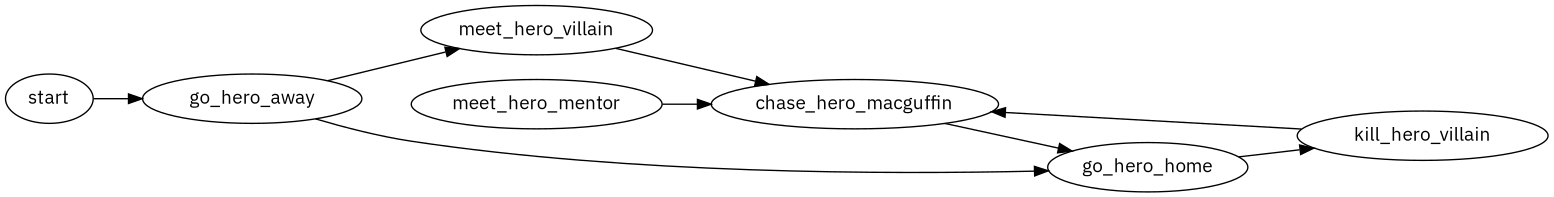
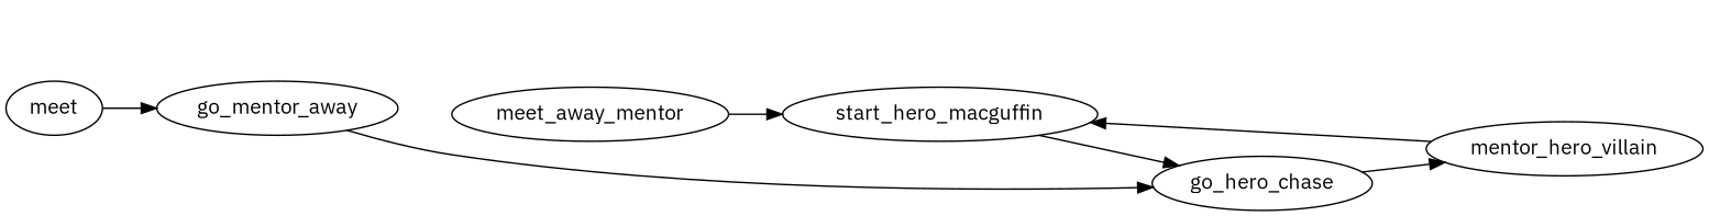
  digraph {
    fontname="IBM Plex Sans"
    rankdir=LR
    node [fontname="IBM Plex Sans"]
    edge [fontname="IBM Plex Sans"]
-   start
-   go_hero_away
-   meet_hero_villain
-   go_hero_home
-   chase_hero_macguffin
-   meet_hero_mentor
-   kill_hero_villain
+   start [label=meet]
+   go_hero_away [label=go_mentor_away]
+   go_hero_home [label=go_hero_chase]
+   chase_hero_macguffin [label=start_hero_macguffin]
+   meet_hero_mentor [label=meet_away_mentor]
+   kill_hero_villain [label=mentor_hero_villain]
    start -> go_hero_away
-   go_hero_away -> meet_hero_villain
    go_hero_away -> go_hero_home
-   meet_hero_villain -> chase_hero_macguffin
    go_hero_home -> kill_hero_villain
    chase_hero_macguffin -> go_hero_home
    meet_hero_mentor -> chase_hero_macguffin
    kill_hero_villain -> chase_hero_macguffin
  }
